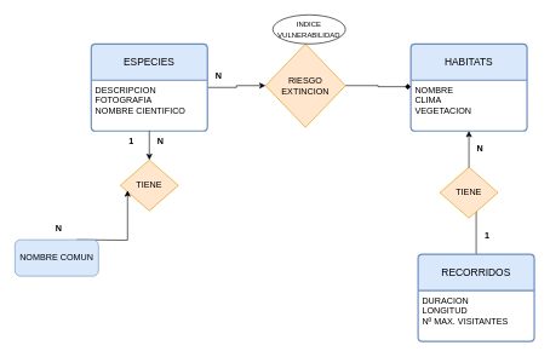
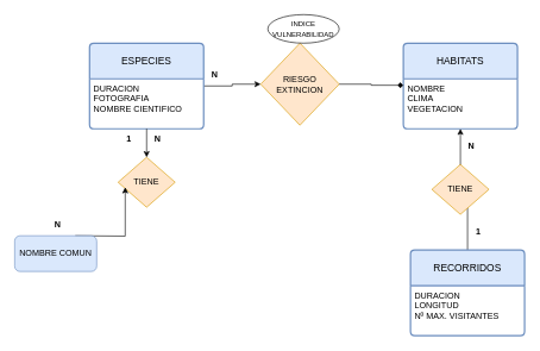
  <mxCell id="0" />
  <mxCell id="1" parent="0" />
  <mxCell id="2" style="edgeStyle=orthogonalEdgeStyle;rounded=0;orthogonalLoop=1;jettySize=auto;html=1;" edge="1" parent="1" source="3" target="5"><mxGeometry relative="1" as="geometry" /></mxCell>
  <mxCell id="3" value="ESPECIES" style="swimlane;childLayout=stackLayout;horizontal=1;startSize=50;horizontalStack=0;rounded=1;fontSize=14;fontStyle=0;strokeWidth=2;resizeParent=0;resizeLast=1;shadow=0;dashed=0;align=center;arcSize=4;whiteSpace=wrap;html=1;fillColor=#dae8fc;strokeColor=#6c8ebf;" vertex="1" parent="1"><mxGeometry x="125" y="60" width="160" height="120" as="geometry" /></mxCell>
- <mxCell id="4" value="&lt;div&gt;DESCRIPCION&lt;/div&gt;&lt;div&gt;FOTOGRAFIA&lt;/div&gt;&lt;div&gt;NOMBRE CIENTIFICO&lt;br&gt;&lt;/div&gt;" style="align=left;strokeColor=none;fillColor=none;spacingLeft=4;spacingRight=4;fontSize=12;verticalAlign=top;resizable=0;rotatable=0;part=1;html=1;whiteSpace=wrap;" vertex="1" parent="3"><mxGeometry y="50" width="160" height="70" as="geometry" /></mxCell>
+ <mxCell id="4" value="&lt;div&gt;DURACION&lt;/div&gt;&lt;div&gt;FOTOGRAFIA&lt;/div&gt;&lt;div&gt;NOMBRE CIENTIFICO&lt;br&gt;&lt;/div&gt;" style="align=left;strokeColor=none;fillColor=none;spacingLeft=4;spacingRight=4;fontSize=12;verticalAlign=top;resizable=0;rotatable=0;part=1;html=1;whiteSpace=wrap;" vertex="1" parent="3"><mxGeometry y="50" width="160" height="70" as="geometry" /></mxCell>
  <mxCell id="5" value="RIESGO EXTINCION" style="rhombus;whiteSpace=wrap;html=1;fillColor=#ffe6cc;strokeColor=#d79b00;" vertex="1" parent="1"><mxGeometry x="365" y="60" width="110" height="115" as="geometry" /></mxCell>
  <mxCell id="6" value="HABITATS" style="swimlane;childLayout=stackLayout;horizontal=1;startSize=50;horizontalStack=0;rounded=1;fontSize=14;fontStyle=0;strokeWidth=2;resizeParent=0;resizeLast=1;shadow=0;dashed=0;align=center;arcSize=4;whiteSpace=wrap;html=1;fillColor=#dae8fc;strokeColor=#6c8ebf;" vertex="1" parent="1"><mxGeometry x="565" y="60" width="160" height="120" as="geometry" /></mxCell>
  <mxCell id="7" value="&lt;div&gt;NOMBRE&lt;/div&gt;&lt;div&gt;CLIMA &lt;br&gt;&lt;/div&gt;&lt;div&gt;VEGETACION&lt;br&gt;&lt;/div&gt;" style="align=left;strokeColor=none;fillColor=none;spacingLeft=4;spacingRight=4;fontSize=12;verticalAlign=top;resizable=0;rotatable=0;part=1;html=1;whiteSpace=wrap;" vertex="1" parent="6"><mxGeometry y="50" width="160" height="70" as="geometry" /></mxCell>
  <mxCell id="8" value="&lt;font style=&quot;font-size: 10px;&quot;&gt;INDICE VULNERABILIDAD&lt;/font&gt;" style="ellipse;whiteSpace=wrap;html=1;align=center;" vertex="1" parent="1"><mxGeometry x="375" y="20" width="100" height="40" as="geometry" /></mxCell>
  <mxCell id="9" style="edgeStyle=orthogonalEdgeStyle;rounded=0;orthogonalLoop=1;jettySize=auto;html=1;entryX=0;entryY=0.129;entryDx=0;entryDy=0;entryPerimeter=0;endArrow=diamond;" edge="1" parent="1" source="5" target="7"><mxGeometry relative="1" as="geometry" /></mxCell>
  <mxCell id="10" value="N" style="text;html=1;align=center;verticalAlign=middle;resizable=0;points=[];autosize=1;strokeColor=none;fillColor=none;fontStyle=1" vertex="1" parent="1"><mxGeometry x="285" y="90" width="30" height="30" as="geometry" /></mxCell>
  <mxCell id="11" style="edgeStyle=orthogonalEdgeStyle;rounded=0;orthogonalLoop=1;jettySize=auto;html=1;" edge="1" parent="1" source="12" target="7"><mxGeometry relative="1" as="geometry" /></mxCell>
  <mxCell id="12" value="RECORRIDOS" style="swimlane;childLayout=stackLayout;horizontal=1;startSize=50;horizontalStack=0;rounded=1;fontSize=14;fontStyle=0;strokeWidth=2;resizeParent=0;resizeLast=1;shadow=0;dashed=0;align=center;arcSize=4;whiteSpace=wrap;html=1;fillColor=#dae8fc;strokeColor=#6c8ebf;" vertex="1" parent="1"><mxGeometry x="575" y="350" width="160" height="120" as="geometry" /></mxCell>
  <mxCell id="13" value="&lt;div&gt;DURACION&lt;/div&gt;&lt;div&gt;LONGITUD&lt;/div&gt;&lt;div&gt;Nº MAX. VISITANTES&lt;br&gt;&lt;/div&gt;" style="align=left;strokeColor=none;fillColor=none;spacingLeft=4;spacingRight=4;fontSize=12;verticalAlign=top;resizable=0;rotatable=0;part=1;html=1;whiteSpace=wrap;" vertex="1" parent="12"><mxGeometry y="50" width="160" height="70" as="geometry" /></mxCell>
  <mxCell id="14" value="N" style="text;html=1;align=center;verticalAlign=middle;resizable=0;points=[];autosize=1;strokeColor=none;fillColor=none;fontStyle=1" vertex="1" parent="1"><mxGeometry x="645" y="190" width="30" height="30" as="geometry" /></mxCell>
  <mxCell id="15" value="1" style="text;html=1;align=center;verticalAlign=middle;resizable=0;points=[];autosize=1;strokeColor=none;fillColor=none;fontStyle=1" vertex="1" parent="1"><mxGeometry x="655" y="310" width="30" height="30" as="geometry" /></mxCell>
  <mxCell id="16" value="TIENE" style="rhombus;whiteSpace=wrap;html=1;fillColor=#ffe6cc;strokeColor=#d79b00;" vertex="1" parent="1"><mxGeometry x="165" y="220" width="80" height="70" as="geometry" /></mxCell>
  <mxCell id="17" style="edgeStyle=orthogonalEdgeStyle;rounded=0;orthogonalLoop=1;jettySize=auto;html=1;" edge="1" parent="1" source="4" target="16"><mxGeometry relative="1" as="geometry" /></mxCell>
  <mxCell id="18" style="edgeStyle=orthogonalEdgeStyle;rounded=0;orthogonalLoop=1;jettySize=auto;html=1;entryX=0.125;entryY=0.6;entryDx=0;entryDy=0;entryPerimeter=0;" edge="1" parent="1" target="16"><mxGeometry relative="1" as="geometry"><mxPoint x="105" y="330" as="sourcePoint" /></mxGeometry></mxCell>
  <mxCell id="19" value="N" style="text;html=1;align=center;verticalAlign=middle;resizable=0;points=[];autosize=1;strokeColor=none;fillColor=none;fontStyle=1" vertex="1" parent="1"><mxGeometry x="205" y="180" width="30" height="30" as="geometry" /></mxCell>
  <mxCell id="20" value="1" style="text;html=1;align=center;verticalAlign=middle;resizable=0;points=[];autosize=1;strokeColor=none;fillColor=none;fontStyle=1" vertex="1" parent="1"><mxGeometry x="165" y="180" width="30" height="30" as="geometry" /></mxCell>
  <mxCell id="21" value="N" style="text;html=1;align=center;verticalAlign=middle;resizable=0;points=[];autosize=1;strokeColor=none;fillColor=none;fontStyle=1" vertex="1" parent="1"><mxGeometry x="65" y="300" width="30" height="30" as="geometry" /></mxCell>
  <mxCell id="22" value="TIENE" style="rhombus;whiteSpace=wrap;html=1;fillColor=#ffe6cc;strokeColor=#d79b00;" vertex="1" parent="1"><mxGeometry x="605" y="230" width="80" height="70" as="geometry" /></mxCell>
  <mxCell id="23" value="NOMBRE COMUN" style="rounded=1;whiteSpace=wrap;html=1;fillColor=#dae8fc;strokeColor=#6c8ebf;" vertex="1" parent="1"><mxGeometry x="20" y="330" width="115" height="50" as="geometry" /></mxCell>
